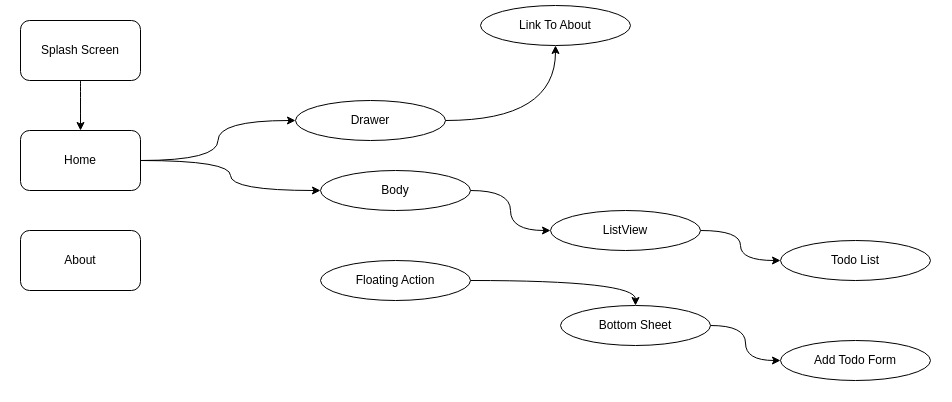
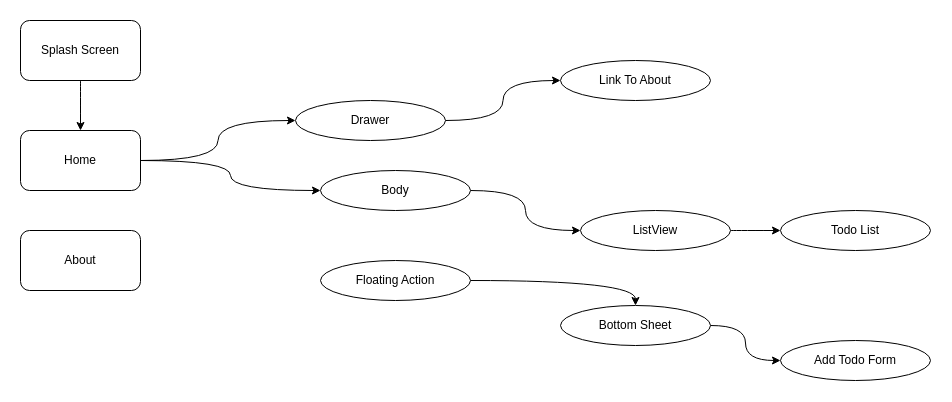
  <mxCell id="0" />
  <mxCell id="1" parent="0" />
  <mxCell id="2" style="edgeStyle=orthogonalEdgeStyle;curved=1;html=1;" edge="1" parent="1" source="3" target="6"><mxGeometry relative="1" as="geometry" /></mxCell>
  <mxCell id="3" value="Splash Screen" style="rounded=1;whiteSpace=wrap;html=1;" vertex="1" parent="1"><mxGeometry x="20" y="20" width="120" height="60" as="geometry" /></mxCell>
  <mxCell id="4" style="edgeStyle=orthogonalEdgeStyle;curved=1;html=1;" edge="1" parent="1" source="6" target="9"><mxGeometry relative="1" as="geometry" /></mxCell>
  <mxCell id="5" style="edgeStyle=orthogonalEdgeStyle;curved=1;html=1;" edge="1" parent="1" source="6" target="11"><mxGeometry relative="1" as="geometry" /></mxCell>
  <mxCell id="6" value="Home" style="rounded=1;whiteSpace=wrap;html=1;" vertex="1" parent="1"><mxGeometry x="20" y="130" width="120" height="60" as="geometry" /></mxCell>
  <mxCell id="7" value="About" style="rounded=1;whiteSpace=wrap;html=1;" vertex="1" parent="1"><mxGeometry x="20" y="230" width="120" height="60" as="geometry" /></mxCell>
  <mxCell id="8" value="" style="edgeStyle=orthogonalEdgeStyle;curved=1;html=1;" edge="1" parent="1" source="9" target="20"><mxGeometry relative="1" as="geometry" /></mxCell>
  <mxCell id="9" value="Drawer" style="ellipse;whiteSpace=wrap;html=1;" vertex="1" parent="1"><mxGeometry x="295" y="100" width="150" height="40" as="geometry" /></mxCell>
  <mxCell id="10" style="edgeStyle=orthogonalEdgeStyle;curved=1;html=1;" edge="1" parent="1" source="11" target="13"><mxGeometry relative="1" as="geometry" /></mxCell>
  <mxCell id="11" value="Body" style="ellipse;whiteSpace=wrap;html=1;" vertex="1" parent="1"><mxGeometry x="320" y="170" width="150" height="40" as="geometry" /></mxCell>
  <mxCell id="12" value="" style="edgeStyle=orthogonalEdgeStyle;curved=1;html=1;" edge="1" parent="1" source="13" target="14"><mxGeometry relative="1" as="geometry" /></mxCell>
- <mxCell id="13" value="ListView" style="ellipse;whiteSpace=wrap;html=1;" vertex="1" parent="1"><mxGeometry x="550" y="210" width="150" height="40" as="geometry" /></mxCell>
- <mxCell id="14" value="Todo List" style="ellipse;whiteSpace=wrap;html=1;" vertex="1" parent="1"><mxGeometry x="780" y="240" width="150" height="40" as="geometry" /></mxCell>
+ <mxCell id="13" value="ListView" style="ellipse;whiteSpace=wrap;html=1;" vertex="1" parent="1"><mxGeometry x="580" y="210" width="150" height="40" as="geometry" /></mxCell>
+ <mxCell id="14" value="Todo List" style="ellipse;whiteSpace=wrap;html=1;" vertex="1" parent="1"><mxGeometry x="780" y="210" width="150" height="40" as="geometry" /></mxCell>
  <mxCell id="15" style="edgeStyle=orthogonalEdgeStyle;curved=1;html=1;" edge="1" parent="1" source="16" target="18"><mxGeometry relative="1" as="geometry" /></mxCell>
  <mxCell id="16" value="Floating Action" style="ellipse;whiteSpace=wrap;html=1;" vertex="1" parent="1"><mxGeometry x="320" y="260" width="150" height="40" as="geometry" /></mxCell>
  <mxCell id="17" style="edgeStyle=orthogonalEdgeStyle;curved=1;html=1;" edge="1" parent="1" source="18" target="19"><mxGeometry relative="1" as="geometry" /></mxCell>
  <mxCell id="18" value="Bottom Sheet" style="ellipse;whiteSpace=wrap;html=1;" vertex="1" parent="1"><mxGeometry x="560" y="305" width="150" height="40" as="geometry" /></mxCell>
  <mxCell id="19" value="Add Todo Form" style="ellipse;whiteSpace=wrap;html=1;" vertex="1" parent="1"><mxGeometry x="780" y="340" width="150" height="40" as="geometry" /></mxCell>
- <mxCell id="20" value="Link To About" style="ellipse;whiteSpace=wrap;html=1;" vertex="1" parent="1"><mxGeometry x="480" y="5" width="150" height="40" as="geometry" /></mxCell>
+ <mxCell id="20" value="Link To About" style="ellipse;whiteSpace=wrap;html=1;" vertex="1" parent="1"><mxGeometry x="560" y="60" width="150" height="40" as="geometry" /></mxCell>
